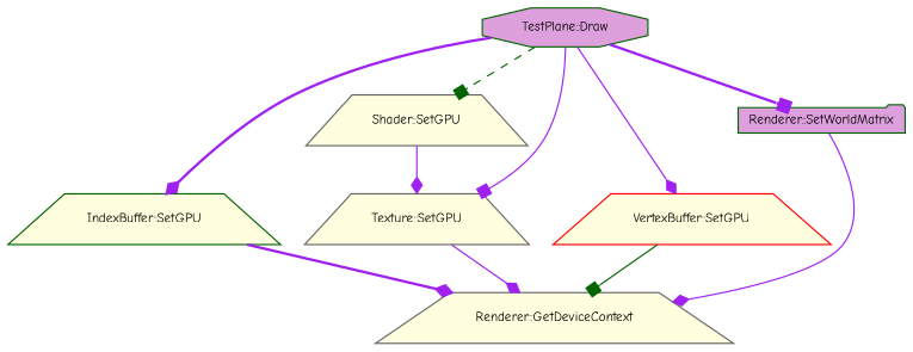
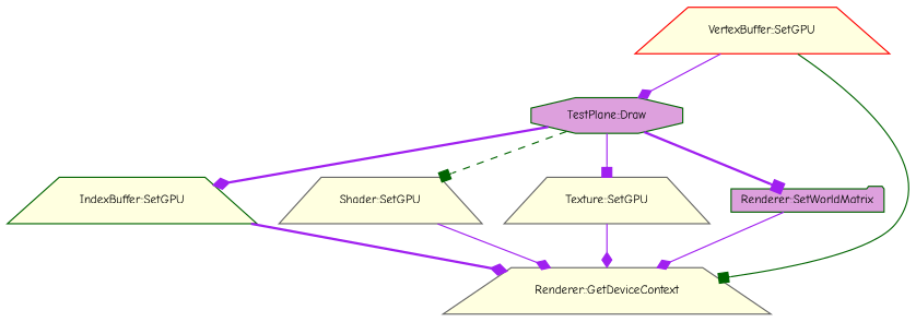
  digraph {
    fontname="Comic Neue"
    rankdir=TB
    node [color=darkgreen fillcolor=lightyellow fontname="Comic Neue" fontsize=10 shape=trapezium style=filled]
    edge [arrowhead=diamond color=purple fontname="Comic Neue" fontsize=10 labelfontname=Helvetica labelfontsize=10 style=solid]
    n1 [fillcolor=plum fontcolor=black height=0.2 label="TestPlane::Draw" shape=octagon width=0.4]
    n2 [height=0.2 label="IndexBuffer::SetGPU" width=0.4]
    n3 [color=gray40 height=0.2 label="Shader::SetGPU" width=0.4]
    n4 [color=gray40 height=0.2 label="Texture::SetGPU" width=0.4]
    n5 [color=red height=0.2 label="VertexBuffer::SetGPU" width=0.4]
    n6 [fillcolor=plum height=0.2 label="Renderer::SetWorldMatrix" shape=folder width=0.4]
    n7 [color=gray40 height=0.2 label="Renderer::GetDeviceContext" width=0.4]
    n1 -> n2 [style=bold]
    n1 -> n3 [arrowhead=box color=darkgreen style=dashed]
    n1 -> n4 [arrowhead=box]
-   n1 -> n5
+   n5 -> n1
    n1 -> n6 [arrowhead=box style=bold]
    n2 -> n7 [style=bold]
-   n3 -> n4
+   n3 -> n7
    n4 -> n7
    n5 -> n7 [arrowhead=box color=darkgreen]
    n6 -> n7
  }
